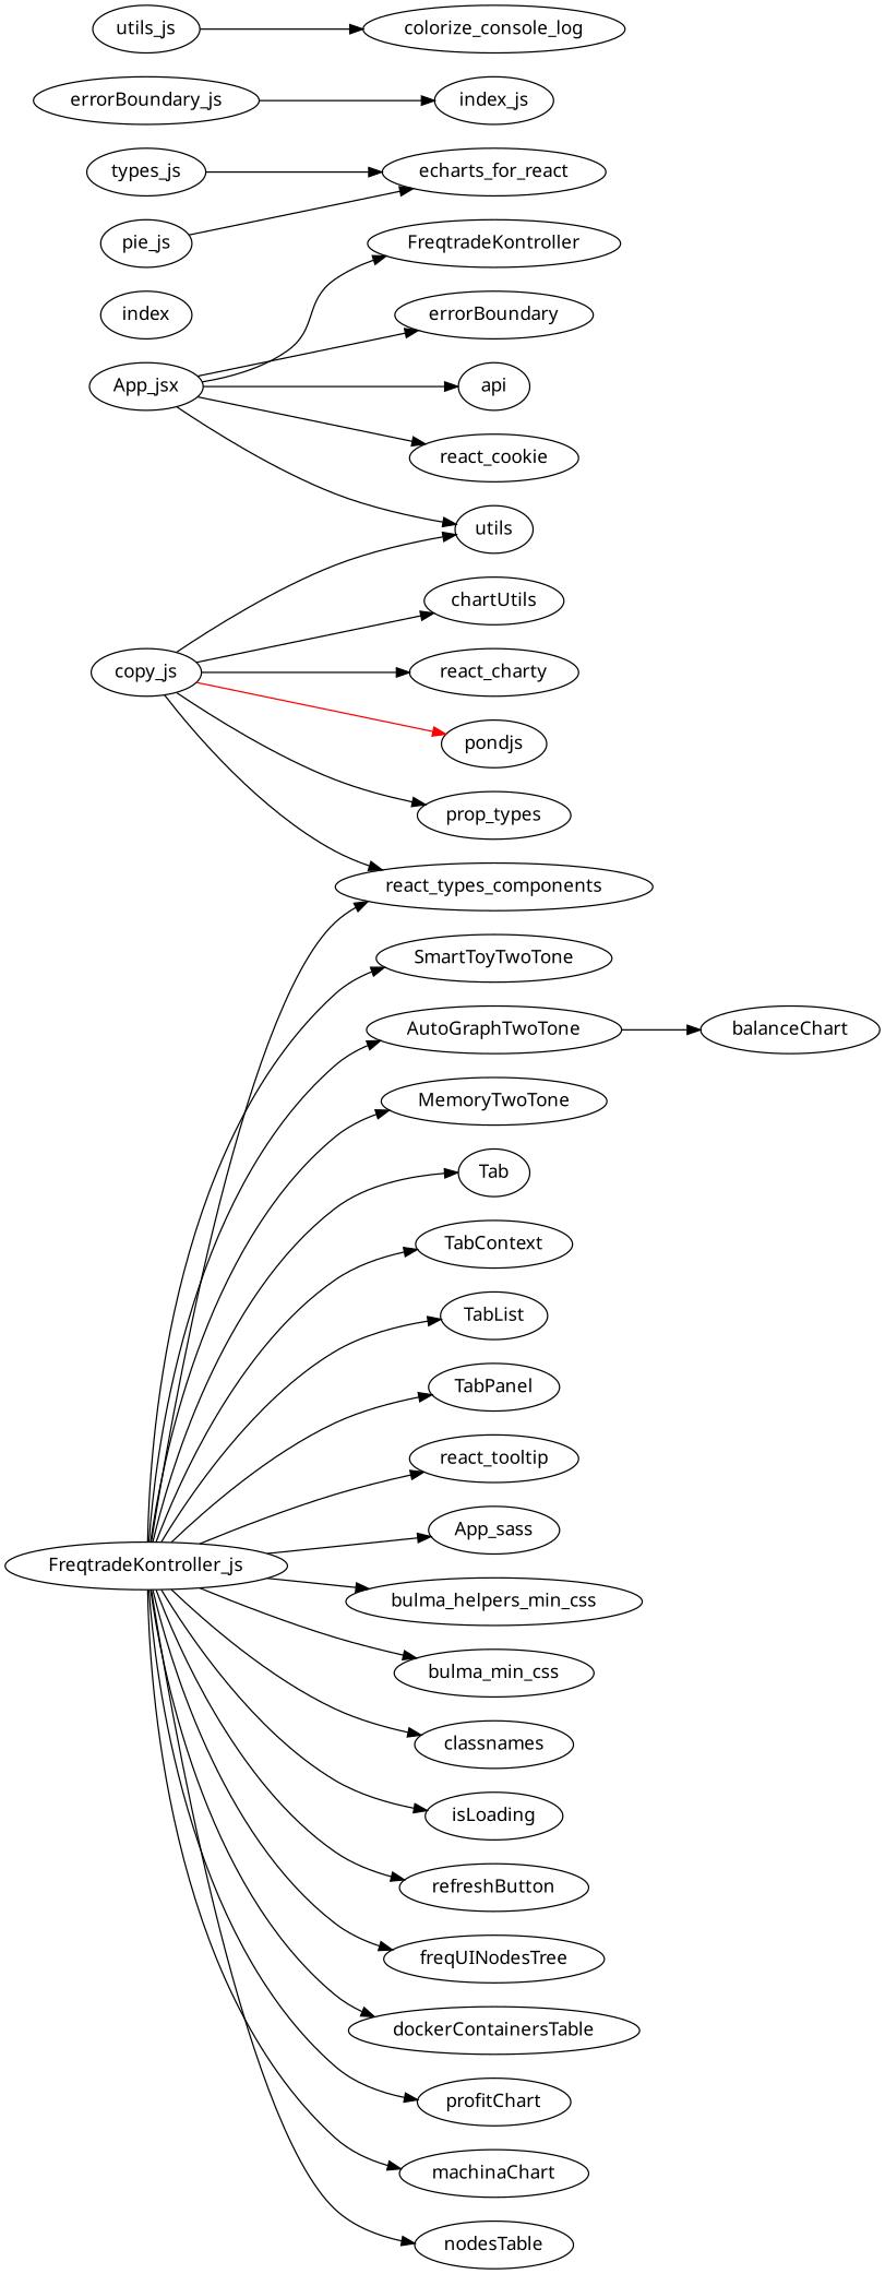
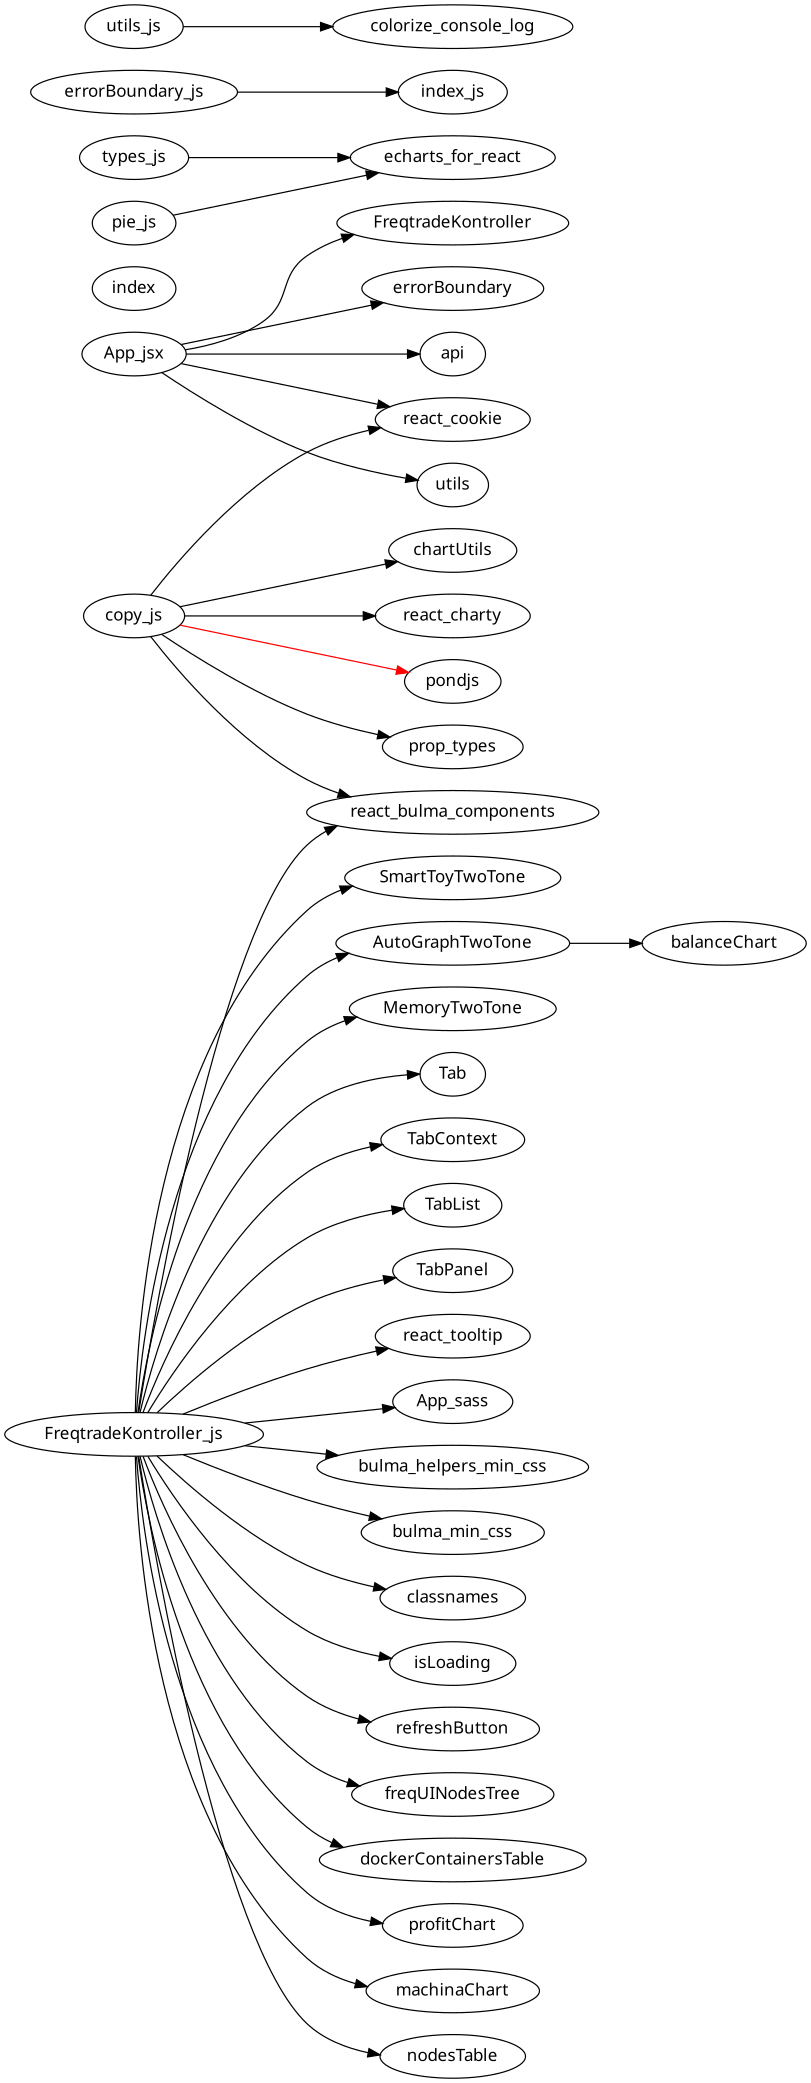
  digraph {
    fontname="Noto Sans"
    rankdir=LR
    node [fontname="Noto Sans"]
    edge [color=black fontname="Noto Sans"]
    App_jsx
    FreqtradeKontroller
    errorBoundary
    api
    utils
    react_cookie
    index
    copy_js
-   react_bulma_components [label=react_types_components]
+   react_bulma_components
    prop_types
    chartUtils
    react_charty
    pondjs
    FreqtradeKontroller_js
    classnames
    isLoading
    refreshButton
    freqUINodesTree
    dockerContainersTable
    profitChart
    machinaChart
    nodesTable
    SmartToyTwoTone
    AutoGraphTwoTone
    MemoryTwoTone
    Tab
    TabContext
    TabList
    TabPanel
    react_tooltip
    App_sass
    bulma_helpers_min_css
    bulma_min_css
    balanceChart
    n35 [label=types_js]
    echarts_for_react
    pie_js
    errorBoundary_js
    index_js
    utils_js
    colorize_console_log
    App_jsx -> FreqtradeKontroller
    App_jsx -> errorBoundary
    App_jsx -> api
    App_jsx -> utils
    App_jsx -> react_cookie
-   copy_js -> utils
+   copy_js -> react_cookie
    copy_js -> react_bulma_components
    copy_js -> prop_types
    copy_js -> chartUtils
    copy_js -> react_charty
    copy_js -> pondjs [color=red]
    FreqtradeKontroller_js -> react_bulma_components
    FreqtradeKontroller_js -> classnames
    FreqtradeKontroller_js -> isLoading
    FreqtradeKontroller_js -> refreshButton
    FreqtradeKontroller_js -> freqUINodesTree
    FreqtradeKontroller_js -> dockerContainersTable
    FreqtradeKontroller_js -> profitChart
    FreqtradeKontroller_js -> machinaChart
    FreqtradeKontroller_js -> nodesTable
    FreqtradeKontroller_js -> SmartToyTwoTone
    FreqtradeKontroller_js -> AutoGraphTwoTone
    FreqtradeKontroller_js -> MemoryTwoTone
    FreqtradeKontroller_js -> Tab
    FreqtradeKontroller_js -> TabContext
    FreqtradeKontroller_js -> TabList
    FreqtradeKontroller_js -> TabPanel
    FreqtradeKontroller_js -> react_tooltip
    FreqtradeKontroller_js -> App_sass
    FreqtradeKontroller_js -> bulma_helpers_min_css
    FreqtradeKontroller_js -> bulma_min_css
    AutoGraphTwoTone -> balanceChart
    n35 -> echarts_for_react
    pie_js -> echarts_for_react
    errorBoundary_js -> index_js
    utils_js -> colorize_console_log
  }
